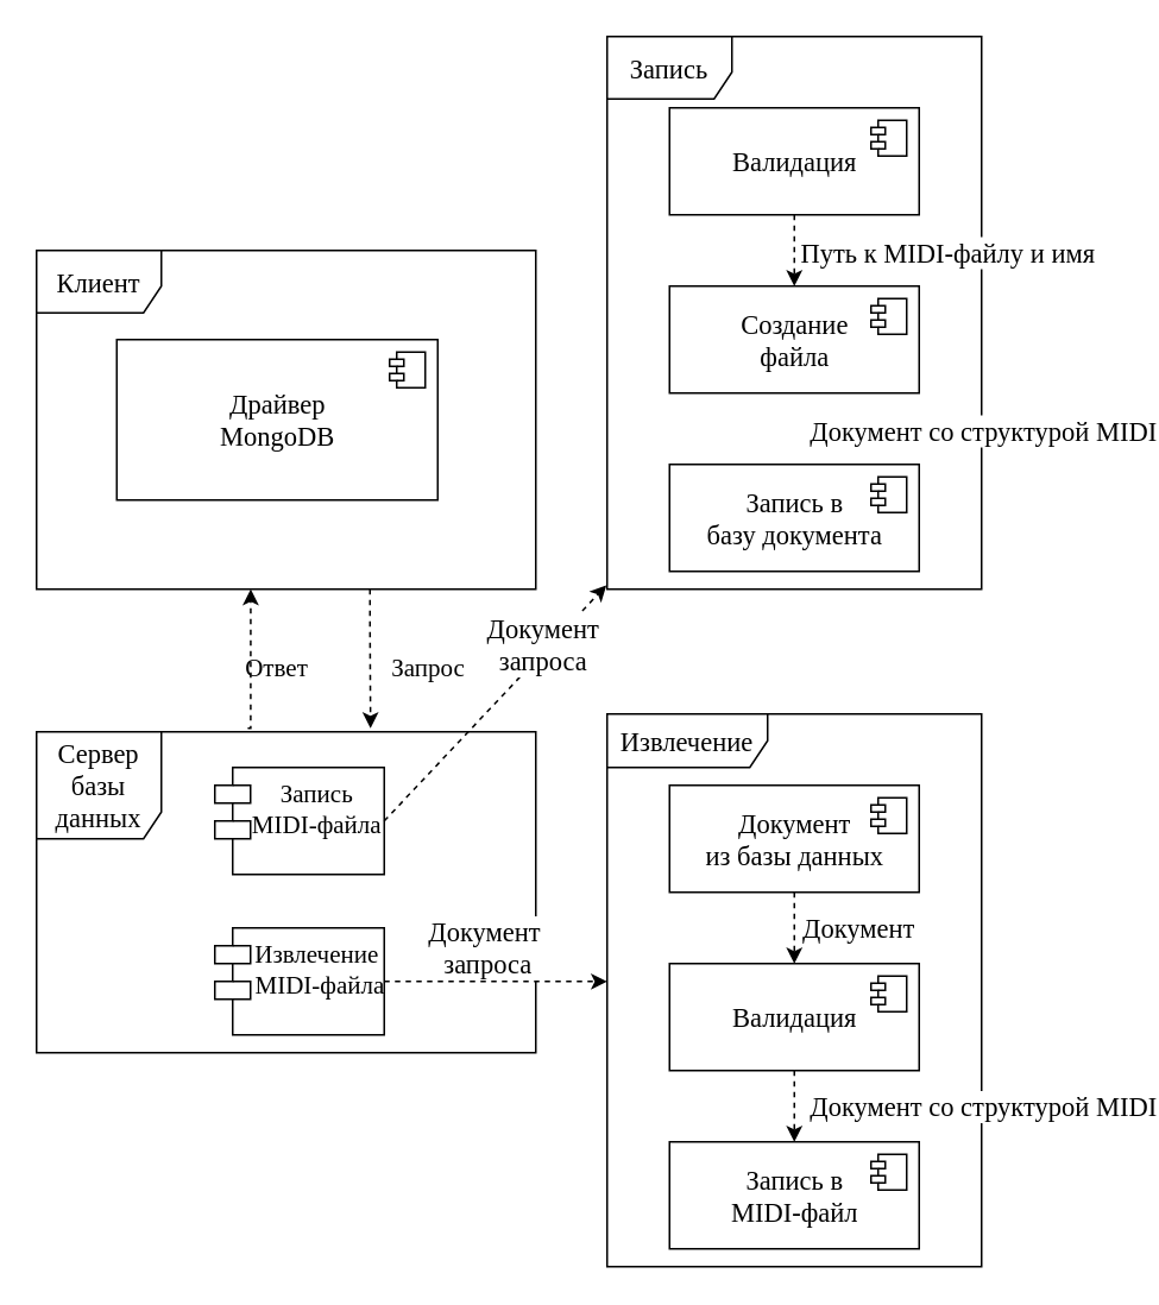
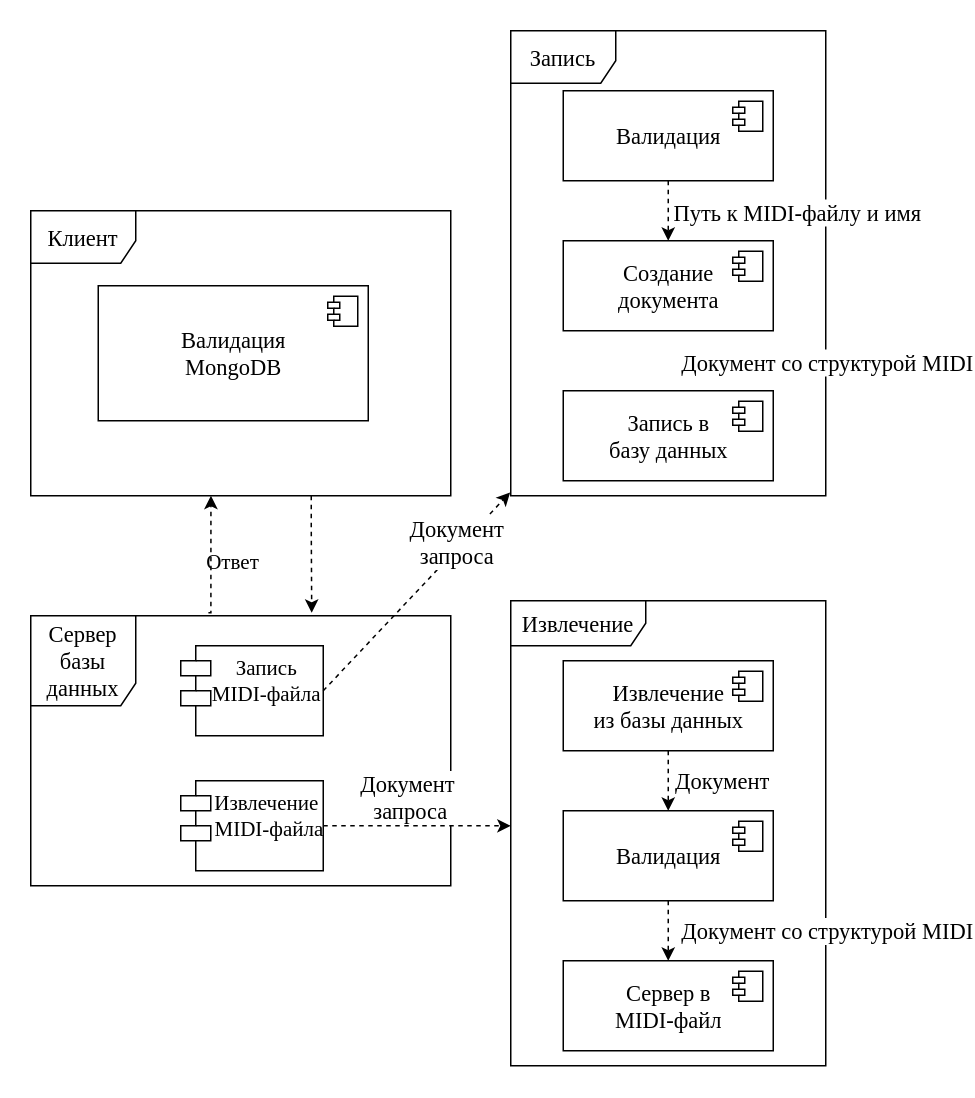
  <mxCell id="0" />
  <mxCell id="1" parent="0" />
  <mxCell id="2" value="&lt;font face=&quot;Times New Roman&quot;&gt;&lt;span style=&quot;font-size: 15px;&quot;&gt;Извлечение&lt;br&gt;&lt;/span&gt;&lt;/font&gt;" style="shape=umlFrame;whiteSpace=wrap;html=1;width=90;height=30;" vertex="1" parent="1"><mxGeometry x="340" y="400" width="210" height="310" as="geometry" /></mxCell>
  <mxCell id="3" value="&lt;font face=&quot;Times New Roman&quot;&gt;&lt;span style=&quot;font-size: 15px;&quot;&gt;Запись&lt;br&gt;&lt;/span&gt;&lt;/font&gt;" style="shape=umlFrame;whiteSpace=wrap;html=1;width=70;height=35;" vertex="1" parent="1"><mxGeometry x="340" y="20" width="210" height="310" as="geometry" /></mxCell>
  <mxCell id="4" value="&lt;font face=&quot;Times New Roman&quot;&gt;&lt;span style=&quot;font-size: 15px;&quot;&gt;Сервер базы&lt;br&gt;данных&lt;br&gt;&lt;/span&gt;&lt;/font&gt;" style="shape=umlFrame;whiteSpace=wrap;html=1;width=70;height=60;" vertex="1" parent="1"><mxGeometry x="20" y="410" width="280" height="180" as="geometry" /></mxCell>
  <mxCell id="5" value="Запись &#10;MIDI-файла" style="shape=module;align=left;spacingLeft=20;align=center;verticalAlign=top;fontFamily=Times New Roman;fontSize=14;" vertex="1" parent="1"><mxGeometry x="120" y="430" width="95" height="60" as="geometry" /></mxCell>
  <mxCell id="6" style="edgeStyle=orthogonalEdgeStyle;rounded=0;orthogonalLoop=1;jettySize=auto;html=1;entryX=0.669;entryY=-0.011;entryDx=0;entryDy=0;entryPerimeter=0;dashed=1;fontFamily=Times New Roman;fontSize=15;startArrow=none;startFill=0;endArrow=classic;endFill=1;" edge="1" parent="1" source="7" target="4"><mxGeometry relative="1" as="geometry"><Array as="points"><mxPoint x="207" y="350" /><mxPoint x="207" y="350" /></Array></mxGeometry></mxCell>
  <mxCell id="7" value="&lt;font style=&quot;font-size: 15px;&quot; face=&quot;Times New Roman&quot;&gt;Клиент&lt;/font&gt;" style="shape=umlFrame;whiteSpace=wrap;html=1;width=70;height=35;" vertex="1" parent="1"><mxGeometry x="20" y="140" width="280" height="190" as="geometry" /></mxCell>
- <mxCell id="8" value="Драйвер&lt;br&gt;MongoDB" style="html=1;dropTarget=0;fontFamily=Times New Roman;fontSize=15;" vertex="1" parent="1"><mxGeometry x="65" y="190" width="180" height="90" as="geometry" /></mxCell>
+ <mxCell id="8" value="Валидация&lt;br&gt;MongoDB" style="html=1;dropTarget=0;fontFamily=Times New Roman;fontSize=15;" vertex="1" parent="1"><mxGeometry x="65" y="190" width="180" height="90" as="geometry" /></mxCell>
  <mxCell id="9" value="" style="shape=module;jettyWidth=8;jettyHeight=4;fontFamily=Times New Roman;fontSize=15;" vertex="1" parent="8"><mxGeometry x="1" width="20" height="20" relative="1" as="geometry"><mxPoint x="-27" y="7" as="offset" /></mxGeometry></mxCell>
  <mxCell id="10" style="edgeStyle=orthogonalEdgeStyle;rounded=0;orthogonalLoop=1;jettySize=auto;html=1;entryX=0;entryY=0.484;entryDx=0;entryDy=0;entryPerimeter=0;dashed=1;fontFamily=Times New Roman;fontSize=15;startArrow=none;startFill=0;endArrow=classic;endFill=1;" edge="1" parent="1" source="12" target="2"><mxGeometry relative="1" as="geometry" /></mxCell>
  <mxCell id="11" value="Документ&amp;nbsp;&lt;br&gt;запроса" style="edgeLabel;html=1;align=center;verticalAlign=middle;resizable=0;points=[];fontSize=15;fontFamily=Times New Roman;" vertex="1" connectable="0" parent="10"><mxGeometry x="-0.227" y="-1" relative="1" as="geometry"><mxPoint x="9" y="-21" as="offset" /></mxGeometry></mxCell>
  <mxCell id="12" value="Извлечение&#10; MIDI-файла" style="shape=module;align=left;spacingLeft=20;align=center;verticalAlign=top;fontFamily=Times New Roman;fontSize=14;" vertex="1" parent="1"><mxGeometry x="120" y="520" width="95" height="60" as="geometry" /></mxCell>
- <mxCell id="13" value="Запрос" style="text;html=1;strokeColor=none;fillColor=none;align=center;verticalAlign=middle;whiteSpace=wrap;rounded=0;fontFamily=Times New Roman;fontSize=14;" vertex="1" parent="1"><mxGeometry x="210" y="360" width="60" height="30" as="geometry" /></mxCell>
  <mxCell id="14" value="Ответ" style="text;html=1;strokeColor=none;fillColor=none;align=center;verticalAlign=middle;whiteSpace=wrap;rounded=0;fontFamily=Times New Roman;fontSize=14;" vertex="1" parent="1"><mxGeometry x="125" y="360" width="60" height="30" as="geometry" /></mxCell>
  <mxCell id="15" style="edgeStyle=orthogonalEdgeStyle;rounded=0;orthogonalLoop=1;jettySize=auto;html=1;dashed=1;fontFamily=Times New Roman;fontSize=15;startArrow=none;startFill=0;endArrow=classic;endFill=1;entryX=0.429;entryY=1;entryDx=0;entryDy=0;entryPerimeter=0;exitX=0.423;exitY=-0.011;exitDx=0;exitDy=0;exitPerimeter=0;" edge="1" parent="1" source="4" target="7"><mxGeometry relative="1" as="geometry"><mxPoint x="139.84" y="369.64" as="sourcePoint" /><mxPoint x="159.84" y="351.452" as="targetPoint" /><Array as="points"><mxPoint x="140" y="408" /></Array></mxGeometry></mxCell>
  <mxCell id="16" style="edgeStyle=orthogonalEdgeStyle;rounded=0;orthogonalLoop=1;jettySize=auto;html=1;exitX=0.5;exitY=1;exitDx=0;exitDy=0;dashed=1;fontFamily=Times New Roman;fontSize=15;startArrow=none;startFill=0;endArrow=classic;endFill=1;" edge="1" parent="1" source="18" target="20"><mxGeometry relative="1" as="geometry" /></mxCell>
  <mxCell id="17" value="Путь к MIDI-файлу и имя" style="edgeLabel;html=1;align=center;verticalAlign=middle;resizable=0;points=[];fontSize=15;fontFamily=Times New Roman;" vertex="1" connectable="0" parent="16"><mxGeometry x="-0.658" relative="1" as="geometry"><mxPoint x="85" y="13" as="offset" /></mxGeometry></mxCell>
  <mxCell id="18" value="Валидация" style="html=1;dropTarget=0;fontFamily=Times New Roman;fontSize=15;" vertex="1" parent="1"><mxGeometry x="375" y="60" width="140" height="60" as="geometry" /></mxCell>
  <mxCell id="19" value="" style="shape=module;jettyWidth=8;jettyHeight=4;fontFamily=Times New Roman;fontSize=15;" vertex="1" parent="18"><mxGeometry x="1" width="20" height="20" relative="1" as="geometry"><mxPoint x="-27" y="7" as="offset" /></mxGeometry></mxCell>
- <mxCell id="20" value="Создание&lt;br&gt;файла" style="html=1;dropTarget=0;fontFamily=Times New Roman;fontSize=15;" vertex="1" parent="1"><mxGeometry x="375" y="160" width="140" height="60" as="geometry" /></mxCell>
+ <mxCell id="20" value="Создание&lt;br&gt;документа" style="html=1;dropTarget=0;fontFamily=Times New Roman;fontSize=15;" vertex="1" parent="1"><mxGeometry x="375" y="160" width="140" height="60" as="geometry" /></mxCell>
  <mxCell id="21" value="" style="shape=module;jettyWidth=8;jettyHeight=4;fontFamily=Times New Roman;fontSize=15;" vertex="1" parent="20"><mxGeometry x="1" width="20" height="20" relative="1" as="geometry"><mxPoint x="-27" y="7" as="offset" /></mxGeometry></mxCell>
- <mxCell id="22" value="Запись в&lt;br&gt;базу документа" style="html=1;dropTarget=0;fontFamily=Times New Roman;fontSize=15;" vertex="1" parent="1"><mxGeometry x="375" y="260" width="140" height="60" as="geometry" /></mxCell>
+ <mxCell id="22" value="Запись в&lt;br&gt;базу данных" style="html=1;dropTarget=0;fontFamily=Times New Roman;fontSize=15;" vertex="1" parent="1"><mxGeometry x="375" y="260" width="140" height="60" as="geometry" /></mxCell>
  <mxCell id="23" value="" style="shape=module;jettyWidth=8;jettyHeight=4;fontFamily=Times New Roman;fontSize=15;" vertex="1" parent="22"><mxGeometry x="1" width="20" height="20" relative="1" as="geometry"><mxPoint x="-27" y="7" as="offset" /></mxGeometry></mxCell>
  <mxCell id="24" style="edgeStyle=orthogonalEdgeStyle;rounded=0;orthogonalLoop=1;jettySize=auto;html=1;exitX=0.5;exitY=1;exitDx=0;exitDy=0;dashed=1;fontFamily=Times New Roman;fontSize=15;startArrow=none;startFill=0;endArrow=classic;endFill=1;" edge="1" parent="1" source="26" target="29"><mxGeometry relative="1" as="geometry" /></mxCell>
  <mxCell id="25" value="Документ" style="edgeLabel;html=1;align=center;verticalAlign=middle;resizable=0;points=[];fontSize=15;fontFamily=Times New Roman;" vertex="1" connectable="0" parent="24"><mxGeometry x="0.019" y="1" relative="1" as="geometry"><mxPoint x="34" y="-1" as="offset" /></mxGeometry></mxCell>
- <mxCell id="26" value="Документ&lt;br&gt;из базы данных" style="html=1;dropTarget=0;fontFamily=Times New Roman;fontSize=15;" vertex="1" parent="1"><mxGeometry x="375" y="440" width="140" height="60" as="geometry" /></mxCell>
+ <mxCell id="26" value="Извлечение&lt;br&gt;из базы данных" style="html=1;dropTarget=0;fontFamily=Times New Roman;fontSize=15;" vertex="1" parent="1"><mxGeometry x="375" y="440" width="140" height="60" as="geometry" /></mxCell>
  <mxCell id="27" value="" style="shape=module;jettyWidth=8;jettyHeight=4;fontFamily=Times New Roman;fontSize=15;" vertex="1" parent="26"><mxGeometry x="1" width="20" height="20" relative="1" as="geometry"><mxPoint x="-27" y="7" as="offset" /></mxGeometry></mxCell>
  <mxCell id="28" style="edgeStyle=orthogonalEdgeStyle;rounded=0;orthogonalLoop=1;jettySize=auto;html=1;exitX=0.5;exitY=1;exitDx=0;exitDy=0;entryX=0.5;entryY=0;entryDx=0;entryDy=0;dashed=1;fontFamily=Times New Roman;fontSize=15;startArrow=none;startFill=0;endArrow=classic;endFill=1;" edge="1" parent="1" source="29" target="31"><mxGeometry relative="1" as="geometry" /></mxCell>
  <mxCell id="29" value="Валидация" style="html=1;dropTarget=0;fontFamily=Times New Roman;fontSize=15;" vertex="1" parent="1"><mxGeometry x="375" y="540" width="140" height="60" as="geometry" /></mxCell>
  <mxCell id="30" value="" style="shape=module;jettyWidth=8;jettyHeight=4;fontFamily=Times New Roman;fontSize=15;" vertex="1" parent="29"><mxGeometry x="1" width="20" height="20" relative="1" as="geometry"><mxPoint x="-27" y="7" as="offset" /></mxGeometry></mxCell>
- <mxCell id="31" value="Запись в&lt;br&gt;MIDI-файл" style="html=1;dropTarget=0;fontFamily=Times New Roman;fontSize=15;" vertex="1" parent="1"><mxGeometry x="375" y="640" width="140" height="60" as="geometry" /></mxCell>
+ <mxCell id="31" value="Сервер в&lt;br&gt;MIDI-файл" style="html=1;dropTarget=0;fontFamily=Times New Roman;fontSize=15;" vertex="1" parent="1"><mxGeometry x="375" y="640" width="140" height="60" as="geometry" /></mxCell>
  <mxCell id="32" value="" style="shape=module;jettyWidth=8;jettyHeight=4;fontFamily=Times New Roman;fontSize=15;" vertex="1" parent="31"><mxGeometry x="1" width="20" height="20" relative="1" as="geometry"><mxPoint x="-27" y="7" as="offset" /></mxGeometry></mxCell>
  <mxCell id="33" value="" style="endArrow=classic;html=1;rounded=0;dashed=1;fontFamily=Times New Roman;fontSize=15;entryX=-0.002;entryY=0.993;entryDx=0;entryDy=0;entryPerimeter=0;exitX=1;exitY=0.5;exitDx=0;exitDy=0;" edge="1" parent="1" source="5" target="3"><mxGeometry width="50" height="50" relative="1" as="geometry"><mxPoint x="300" y="410" as="sourcePoint" /><mxPoint x="350" y="360" as="targetPoint" /></mxGeometry></mxCell>
  <mxCell id="34" value="Документ&lt;br&gt;запроса" style="edgeLabel;html=1;align=center;verticalAlign=middle;resizable=0;points=[];fontSize=15;fontFamily=Times New Roman;" vertex="1" connectable="0" parent="33"><mxGeometry x="0.293" y="1" relative="1" as="geometry"><mxPoint x="9" y="-14" as="offset" /></mxGeometry></mxCell>
  <mxCell id="35" value="Документ со структурой MIDI" style="edgeLabel;html=1;align=center;verticalAlign=middle;resizable=0;points=[];fontSize=15;fontFamily=Times New Roman;" vertex="1" connectable="0" parent="1"><mxGeometry x="550" y="240.003" as="geometry" /></mxCell>
  <mxCell id="36" value="Документ со структурой MIDI" style="edgeLabel;html=1;align=center;verticalAlign=middle;resizable=0;points=[];fontSize=15;fontFamily=Times New Roman;" vertex="1" connectable="0" parent="1"><mxGeometry x="550" y="619.999" as="geometry" /></mxCell>
